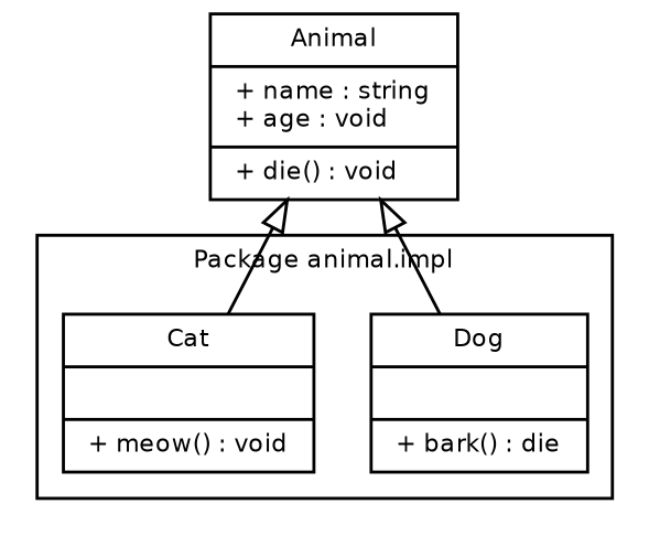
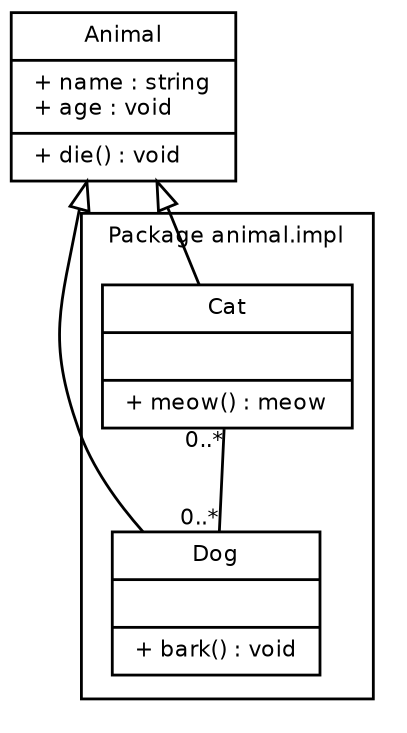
  digraph {
    fontname="Bitstream Vera Sans"
    fontsize=8
    node [fontname="Bitstream Vera Sans" fontsize=8 shape=record]
    edge [arrowtail=empty dir=back fontname="Bitstream Vera Sans" fontsize=8]
-   n1 [label="{Dog||+ bark() : die\l}"]
-   n2 [label="{Cat||+ meow() : void\l}"]
+   n1 [label="{Dog||+ bark() : void\l}"]
+   n2 [label="{Cat||+ meow() : meow\l}"]
    n3 [label="{Animal|+ name : string\l+ age : void\l|+ die() : void\l}"]
    subgraph cluster_1 {
      label="Package animal.impl"
      n1
      n2
    }
+   n2 -> n1 [arrowtail=none headlabel="0..*" taillabel="0..*"]
    n3 -> n1
    n3 -> n2
  }
